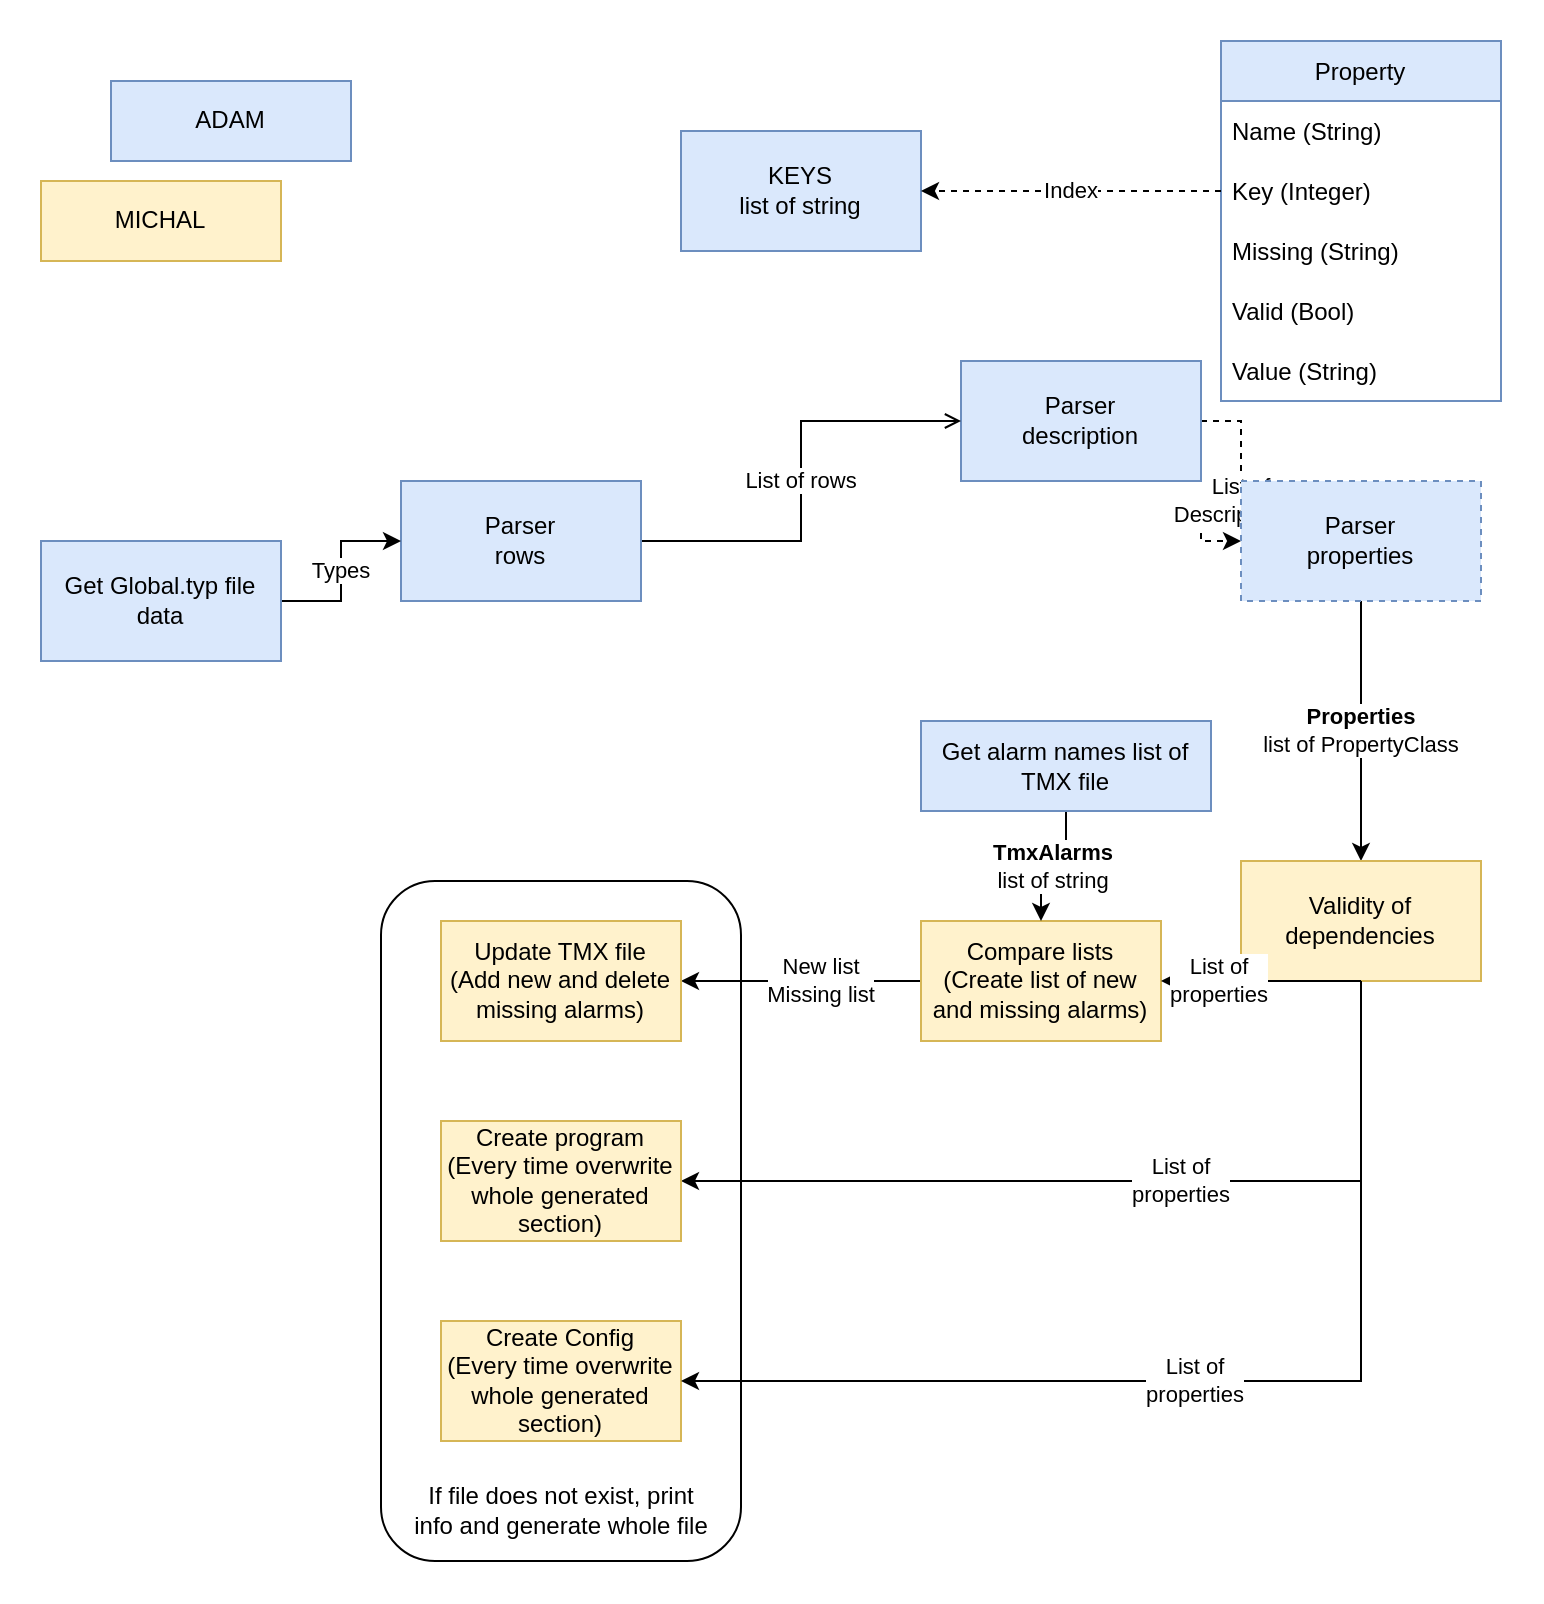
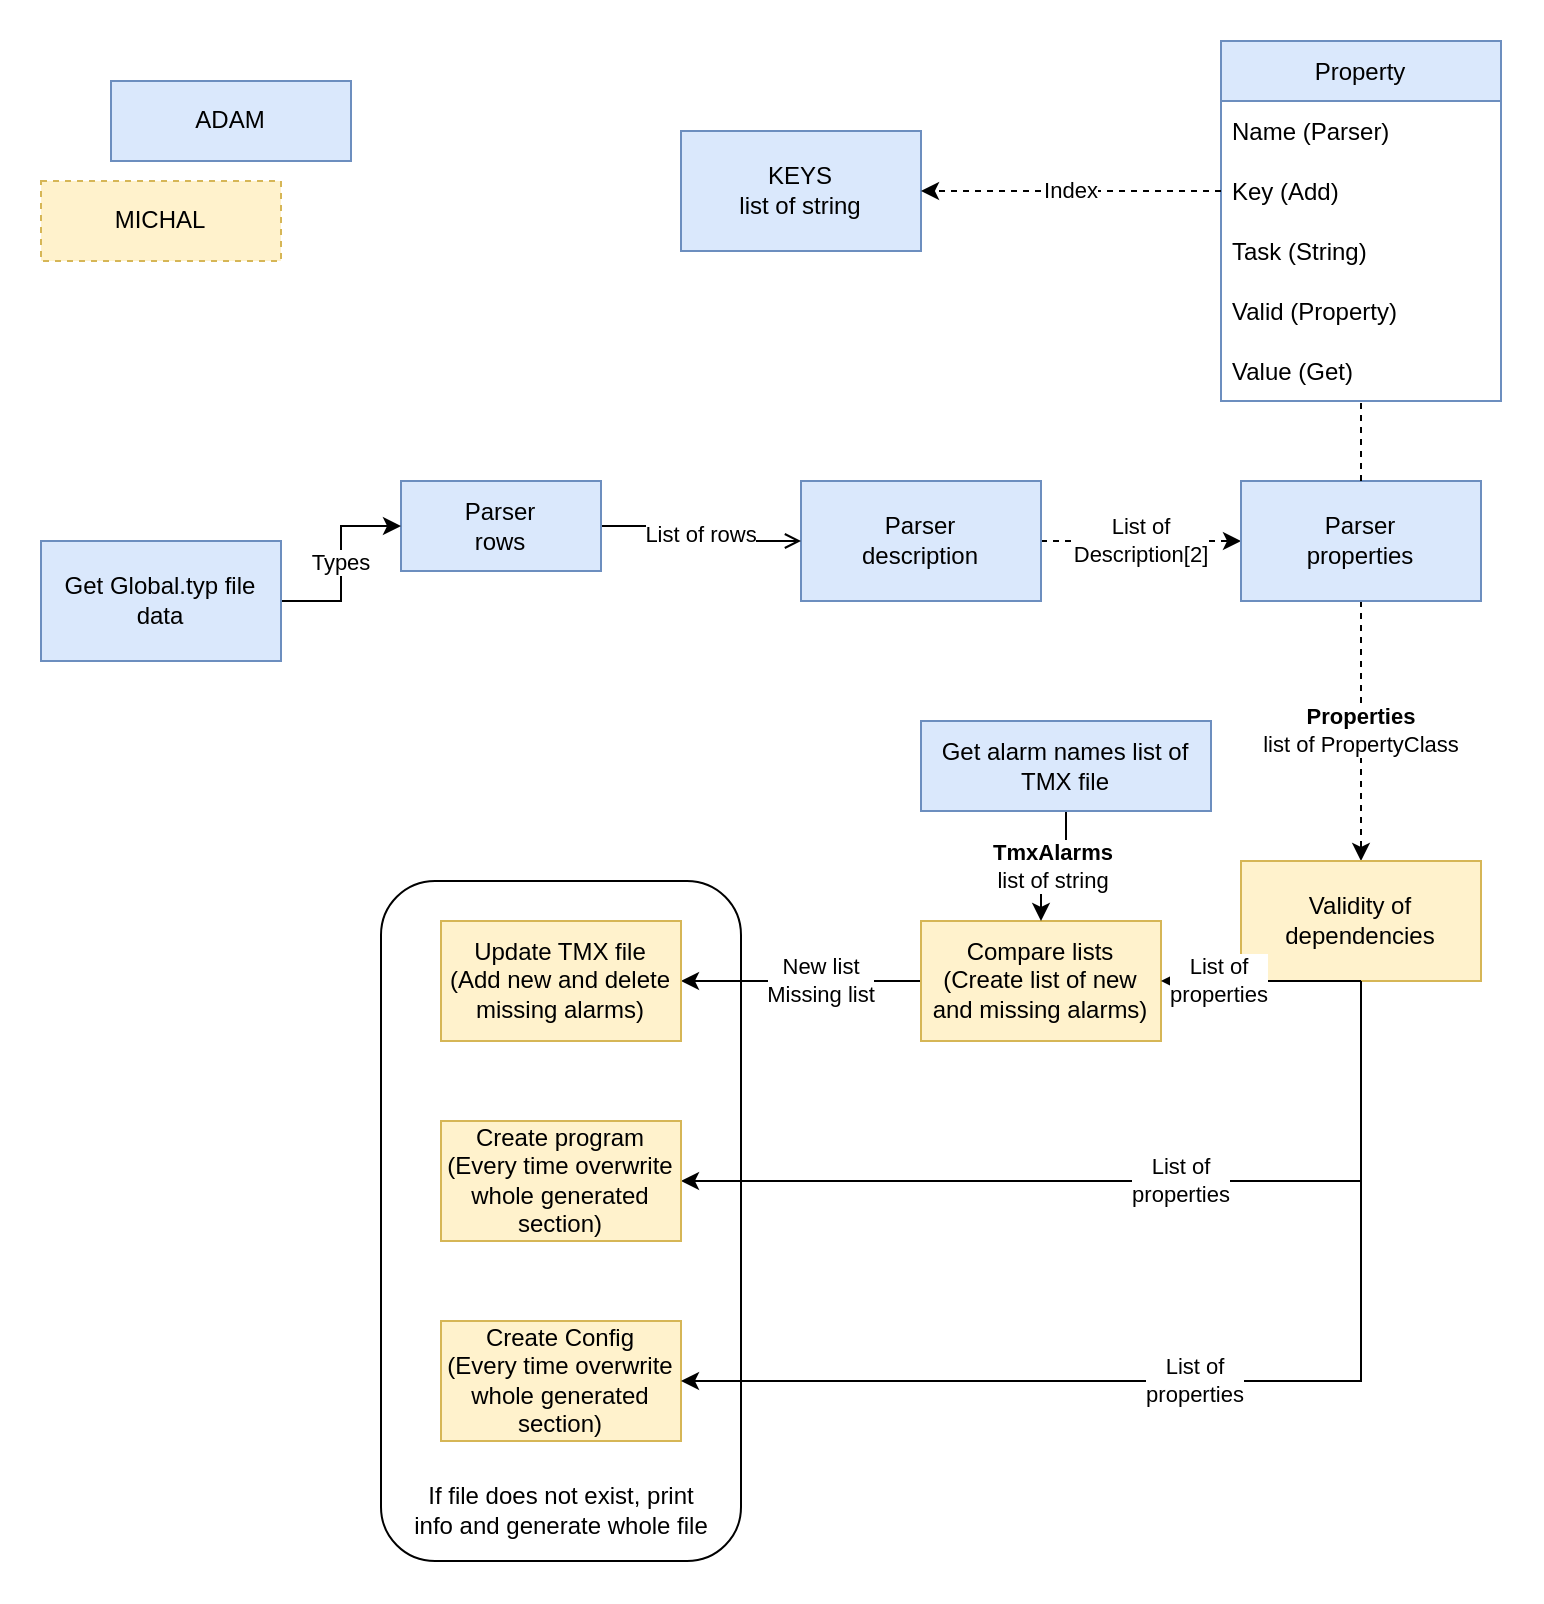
  <mxCell id="0" />
  <mxCell id="1" parent="0" />
  <mxCell id="2" value="" style="rounded=1;whiteSpace=wrap;html=1;labelBackgroundColor=none;" vertex="1" parent="1"><mxGeometry x="190" y="440" width="180" height="340" as="geometry" /></mxCell>
  <mxCell id="3" value="Property" style="swimlane;fontStyle=0;childLayout=stackLayout;horizontal=1;startSize=30;horizontalStack=0;resizeParent=1;resizeParentMax=0;resizeLast=0;collapsible=1;marginBottom=0;fillColor=#dae8fc;strokeColor=#6c8ebf;" vertex="1" parent="1"><mxGeometry x="610" y="20" width="140" height="180" as="geometry" /></mxCell>
- <mxCell id="4" value="Name (String)" style="text;strokeColor=none;fillColor=none;align=left;verticalAlign=middle;spacingLeft=4;spacingRight=4;overflow=hidden;points=[[0,0.5],[1,0.5]];portConstraint=eastwest;rotatable=0;" vertex="1" parent="3"><mxGeometry y="30" width="140" height="30" as="geometry" /></mxCell>
- <mxCell id="5" value="Key (Integer)" style="text;strokeColor=none;fillColor=none;align=left;verticalAlign=middle;spacingLeft=4;spacingRight=4;overflow=hidden;points=[[0,0.5],[1,0.5]];portConstraint=eastwest;rotatable=0;" vertex="1" parent="3"><mxGeometry y="60" width="140" height="30" as="geometry" /></mxCell>
- <mxCell id="6" value="Missing (String)" style="text;strokeColor=none;fillColor=none;align=left;verticalAlign=middle;spacingLeft=4;spacingRight=4;overflow=hidden;points=[[0,0.5],[1,0.5]];portConstraint=eastwest;rotatable=0;" vertex="1" parent="3"><mxGeometry y="90" width="140" height="30" as="geometry" /></mxCell>
- <mxCell id="7" value="Valid (Bool)" style="text;strokeColor=none;fillColor=none;align=left;verticalAlign=middle;spacingLeft=4;spacingRight=4;overflow=hidden;points=[[0,0.5],[1,0.5]];portConstraint=eastwest;rotatable=0;" vertex="1" parent="3"><mxGeometry y="120" width="140" height="30" as="geometry" /></mxCell>
- <mxCell id="8" value="Value (String)" style="text;strokeColor=none;fillColor=none;align=left;verticalAlign=middle;spacingLeft=4;spacingRight=4;overflow=hidden;points=[[0,0.5],[1,0.5]];portConstraint=eastwest;rotatable=0;" vertex="1" parent="3"><mxGeometry y="150" width="140" height="30" as="geometry" /></mxCell>
+ <mxCell id="4" value="Name (Parser)" style="text;strokeColor=none;fillColor=none;align=left;verticalAlign=middle;spacingLeft=4;spacingRight=4;overflow=hidden;points=[[0,0.5],[1,0.5]];portConstraint=eastwest;rotatable=0;" vertex="1" parent="3"><mxGeometry y="30" width="140" height="30" as="geometry" /></mxCell>
+ <mxCell id="5" value="Key (Add)" style="text;strokeColor=none;fillColor=none;align=left;verticalAlign=middle;spacingLeft=4;spacingRight=4;overflow=hidden;points=[[0,0.5],[1,0.5]];portConstraint=eastwest;rotatable=0;" vertex="1" parent="3"><mxGeometry y="60" width="140" height="30" as="geometry" /></mxCell>
+ <mxCell id="6" value="Task (String)" style="text;strokeColor=none;fillColor=none;align=left;verticalAlign=middle;spacingLeft=4;spacingRight=4;overflow=hidden;points=[[0,0.5],[1,0.5]];portConstraint=eastwest;rotatable=0;" vertex="1" parent="3"><mxGeometry y="90" width="140" height="30" as="geometry" /></mxCell>
+ <mxCell id="7" value="Valid (Property)" style="text;strokeColor=none;fillColor=none;align=left;verticalAlign=middle;spacingLeft=4;spacingRight=4;overflow=hidden;points=[[0,0.5],[1,0.5]];portConstraint=eastwest;rotatable=0;" vertex="1" parent="3"><mxGeometry y="120" width="140" height="30" as="geometry" /></mxCell>
+ <mxCell id="8" value="Value (Get)" style="text;strokeColor=none;fillColor=none;align=left;verticalAlign=middle;spacingLeft=4;spacingRight=4;overflow=hidden;points=[[0,0.5],[1,0.5]];portConstraint=eastwest;rotatable=0;" vertex="1" parent="3"><mxGeometry y="150" width="140" height="30" as="geometry" /></mxCell>
  <mxCell id="9" value="List of &lt;br&gt;Description[2]" style="edgeStyle=orthogonalEdgeStyle;rounded=0;orthogonalLoop=1;jettySize=auto;html=1;entryX=0;entryY=0.5;entryDx=0;entryDy=0;dashed=1;" edge="1" parent="1" source="10" target="14"><mxGeometry relative="1" as="geometry"><mxPoint x="574" y="285" as="targetPoint" /></mxGeometry></mxCell>
- <mxCell id="10" value="Parser&lt;br&gt;description" style="rounded=0;whiteSpace=wrap;html=1;fillColor=#dae8fc;strokeColor=#6c8ebf;" vertex="1" parent="1"><mxGeometry x="480" y="180" width="120" height="60" as="geometry" /></mxCell>
+ <mxCell id="10" value="Parser&lt;br&gt;description" style="rounded=0;whiteSpace=wrap;html=1;fillColor=#dae8fc;strokeColor=#6c8ebf;" vertex="1" parent="1"><mxGeometry x="400" y="240" width="120" height="60" as="geometry" /></mxCell>
  <mxCell id="11" value="List of rows" style="edgeStyle=orthogonalEdgeStyle;rounded=0;orthogonalLoop=1;jettySize=auto;html=1;exitX=1;exitY=0.5;exitDx=0;exitDy=0;endArrow=open;" edge="1" parent="1" source="12" target="10"><mxGeometry relative="1" as="geometry"><mxPoint x="430" y="270" as="sourcePoint" /></mxGeometry></mxCell>
- <mxCell id="12" value="Parser&lt;br&gt;rows" style="rounded=0;whiteSpace=wrap;html=1;fillColor=#dae8fc;strokeColor=#6c8ebf;" vertex="1" parent="1"><mxGeometry x="200" y="240" width="120" height="60" as="geometry" /></mxCell>
- <mxCell id="13" value="&lt;b&gt;Properties&lt;/b&gt;&lt;br&gt;list of PropertyClass" style="edgeStyle=orthogonalEdgeStyle;rounded=0;orthogonalLoop=1;jettySize=auto;html=1;exitX=0.5;exitY=1;exitDx=0;exitDy=0;" edge="1" parent="1" source="14" target="17"><mxGeometry relative="1" as="geometry" /></mxCell>
- <mxCell id="14" value="Parser&lt;br&gt;properties" style="rounded=0;whiteSpace=wrap;html=1;fillColor=#dae8fc;strokeColor=#6c8ebf;dashed=1;" vertex="1" parent="1"><mxGeometry x="620" y="240" width="120" height="60" as="geometry" /></mxCell>
+ <mxCell id="12" value="Parser&lt;br&gt;rows" style="rounded=0;whiteSpace=wrap;html=1;fillColor=#dae8fc;strokeColor=#6c8ebf;" vertex="1" parent="1"><mxGeometry x="200" y="240" width="100" height="45" as="geometry" /></mxCell>
+ <mxCell id="13" value="&lt;b&gt;Properties&lt;/b&gt;&lt;br&gt;list of PropertyClass" style="edgeStyle=orthogonalEdgeStyle;rounded=0;orthogonalLoop=1;jettySize=auto;html=1;exitX=0.5;exitY=1;exitDx=0;exitDy=0;dashed=1;" edge="1" parent="1" source="14" target="17"><mxGeometry relative="1" as="geometry" /></mxCell>
+ <mxCell id="14" value="Parser&lt;br&gt;properties" style="rounded=0;whiteSpace=wrap;html=1;fillColor=#dae8fc;strokeColor=#6c8ebf;" vertex="1" parent="1"><mxGeometry x="620" y="240" width="120" height="60" as="geometry" /></mxCell>
+ <mxCell id="15" value="" style="endArrow=none;dashed=1;html=1;rounded=0;exitX=0.5;exitY=0;exitDx=0;exitDy=0;" edge="1" parent="1" source="14" target="3"><mxGeometry width="50" height="50" relative="1" as="geometry"><mxPoint x="620" y="240" as="sourcePoint" /><mxPoint x="510" y="140" as="targetPoint" /></mxGeometry></mxCell>
  <mxCell id="16" value="List of&lt;br&gt;properties" style="edgeStyle=orthogonalEdgeStyle;rounded=0;orthogonalLoop=1;jettySize=auto;html=1;entryX=1;entryY=0.5;entryDx=0;entryDy=0;" edge="1" parent="1" source="17" target="20"><mxGeometry x="-0.137" relative="1" as="geometry"><mxPoint x="680" y="530" as="targetPoint" /><Array as="points"><mxPoint x="680" y="590" /></Array><mxPoint as="offset" /></mxGeometry></mxCell>
  <mxCell id="17" value="Validity&amp;nbsp;of dependencies" style="rounded=0;whiteSpace=wrap;html=1;fillColor=#fff2cc;strokeColor=#d6b656;" vertex="1" parent="1"><mxGeometry x="620" y="430" width="120" height="60" as="geometry" /></mxCell>
  <mxCell id="18" value="KEYS&lt;br&gt;list of string" style="rounded=0;whiteSpace=wrap;html=1;fillColor=#dae8fc;strokeColor=#6c8ebf;" vertex="1" parent="1"><mxGeometry x="340" y="65" width="120" height="60" as="geometry" /></mxCell>
  <mxCell id="19" value="Index" style="edgeStyle=orthogonalEdgeStyle;rounded=0;orthogonalLoop=1;jettySize=auto;html=1;exitX=0;exitY=0.5;exitDx=0;exitDy=0;entryX=1;entryY=0.5;entryDx=0;entryDy=0;dashed=1;" edge="1" parent="1" source="5" target="18"><mxGeometry relative="1" as="geometry" /></mxCell>
  <mxCell id="20" value="Create program&lt;br&gt;(Every time overwrite whole generated section)" style="whiteSpace=wrap;html=1;rounded=0;fillColor=#fff2cc;strokeColor=#d6b656;" vertex="1" parent="1"><mxGeometry x="220" y="560" width="120" height="60" as="geometry" /></mxCell>
  <mxCell id="21" value="Create Config&lt;br&gt;(Every time overwrite whole generated section)" style="whiteSpace=wrap;html=1;rounded=0;fillColor=#fff2cc;strokeColor=#d6b656;" vertex="1" parent="1"><mxGeometry x="220" y="660" width="120" height="60" as="geometry" /></mxCell>
  <mxCell id="22" value="Types" style="edgeStyle=orthogonalEdgeStyle;rounded=0;orthogonalLoop=1;jettySize=auto;html=1;entryX=0;entryY=0.5;entryDx=0;entryDy=0;" edge="1" parent="1" source="23" target="12"><mxGeometry relative="1" as="geometry" /></mxCell>
  <mxCell id="23" value="Get Global.typ file data" style="rounded=0;whiteSpace=wrap;html=1;fillColor=#dae8fc;strokeColor=#6c8ebf;" vertex="1" parent="1"><mxGeometry x="20" y="270" width="120" height="60" as="geometry" /></mxCell>
  <mxCell id="24" value="List of&lt;br&gt;properties" style="edgeStyle=orthogonalEdgeStyle;rounded=0;orthogonalLoop=1;jettySize=auto;html=1;entryX=1;entryY=0.5;entryDx=0;entryDy=0;exitX=0.5;exitY=1;exitDx=0;exitDy=0;" edge="1" parent="1" source="17" target="21"><mxGeometry x="0.049" relative="1" as="geometry"><mxPoint x="690" y="480" as="sourcePoint" /><mxPoint x="550" y="550" as="targetPoint" /><Array as="points"><mxPoint x="680" y="690" /></Array><mxPoint as="offset" /></mxGeometry></mxCell>
  <mxCell id="25" value="ADAM" style="rounded=0;whiteSpace=wrap;html=1;fillColor=#dae8fc;strokeColor=#6c8ebf;" vertex="1" parent="1"><mxGeometry x="55" y="40" width="120" height="40" as="geometry" /></mxCell>
- <mxCell id="26" value="MICHAL" style="rounded=0;whiteSpace=wrap;html=1;fillColor=#fff2cc;strokeColor=#d6b656;" vertex="1" parent="1"><mxGeometry x="20" y="90" width="120" height="40" as="geometry" /></mxCell>
+ <mxCell id="26" value="MICHAL" style="rounded=0;whiteSpace=wrap;html=1;fillColor=#fff2cc;strokeColor=#d6b656;dashed=1;" vertex="1" parent="1"><mxGeometry x="20" y="90" width="120" height="40" as="geometry" /></mxCell>
  <mxCell id="27" value="New list&lt;br&gt;Missing list" style="edgeStyle=orthogonalEdgeStyle;rounded=0;orthogonalLoop=1;jettySize=auto;html=1;" edge="1" parent="1" source="28" target="33"><mxGeometry x="-0.167" relative="1" as="geometry"><mxPoint as="offset" /></mxGeometry></mxCell>
  <mxCell id="28" value="Compare lists&lt;br&gt;(Create list of new and missing alarms)" style="rounded=0;whiteSpace=wrap;html=1;fillColor=#fff2cc;strokeColor=#d6b656;" vertex="1" parent="1"><mxGeometry x="460" y="460" width="120" height="60" as="geometry" /></mxCell>
  <mxCell id="29" value="&lt;b&gt;TmxAlarms&lt;br&gt;&lt;/b&gt;list of string" style="edgeStyle=orthogonalEdgeStyle;rounded=0;orthogonalLoop=1;jettySize=auto;html=1;" edge="1" parent="1" source="30" target="28"><mxGeometry relative="1" as="geometry" /></mxCell>
  <mxCell id="30" value="Get alarm names list of TMX file" style="rounded=0;whiteSpace=wrap;html=1;fillColor=#dae8fc;strokeColor=#6c8ebf;" vertex="1" parent="1"><mxGeometry x="460" y="360" width="145" height="45" as="geometry" /></mxCell>
  <mxCell id="31" value="List of&lt;br&gt;properties" style="edgeStyle=orthogonalEdgeStyle;rounded=0;orthogonalLoop=1;jettySize=auto;html=1;entryX=1;entryY=0.5;entryDx=0;entryDy=0;exitX=0.5;exitY=1;exitDx=0;exitDy=0;" edge="1" parent="1" source="17" target="28"><mxGeometry x="0.412" relative="1" as="geometry"><mxPoint x="690" y="430" as="sourcePoint" /><mxPoint x="530" y="600" as="targetPoint" /><Array as="points"><mxPoint x="680" y="490" /></Array><mxPoint as="offset" /></mxGeometry></mxCell>
  <mxCell id="32" value="If file does not exist, print&lt;br&gt;info and generate whole file" style="text;html=1;align=center;verticalAlign=middle;resizable=0;points=[];autosize=1;strokeColor=none;fillColor=none;" vertex="1" parent="1"><mxGeometry x="200" y="740" width="160" height="30" as="geometry" /></mxCell>
  <mxCell id="33" value="Update TMX file&lt;br&gt;(Add new and delete missing alarms)" style="rounded=0;whiteSpace=wrap;html=1;fillColor=#fff2cc;strokeColor=#d6b656;" vertex="1" parent="1"><mxGeometry x="220" y="460" width="120" height="60" as="geometry" /></mxCell>
